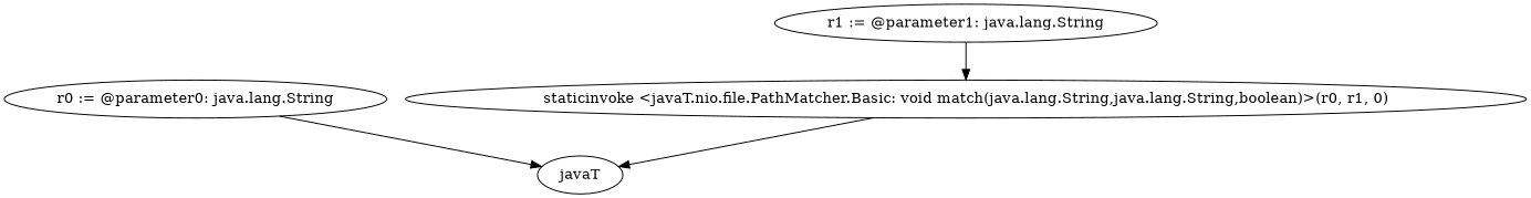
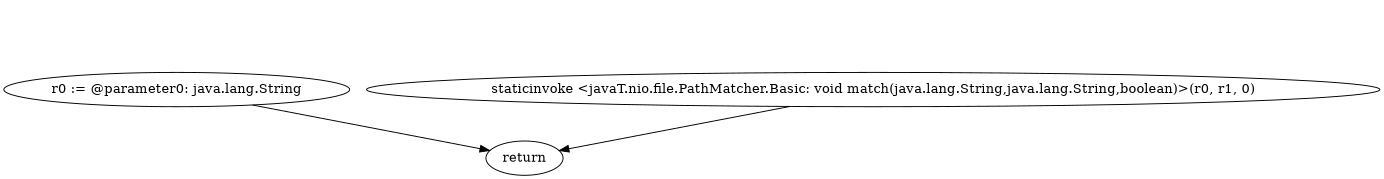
  digraph {
    "r0 := @parameter0: java.lang.String"
-   return [label=javaT]
-   "r1 := @parameter1: java.lang.String"
+   return
    "staticinvoke <javaT.nio.file.PathMatcher.Basic: void match(java.lang.String,java.lang.String,boolean)>(r0, r1, 0)"
    "r0 := @parameter0: java.lang.String" -> return
-   "r1 := @parameter1: java.lang.String" -> "staticinvoke <javaT.nio.file.PathMatcher.Basic: void match(java.lang.String,java.lang.String,boolean)>(r0, r1, 0)"
    "staticinvoke <javaT.nio.file.PathMatcher.Basic: void match(java.lang.String,java.lang.String,boolean)>(r0, r1, 0)" -> return
  }
